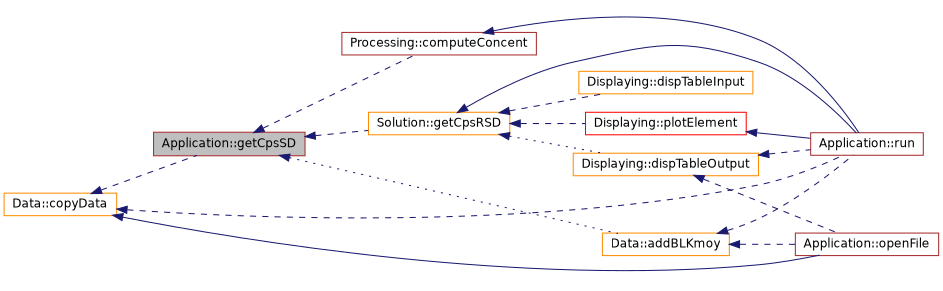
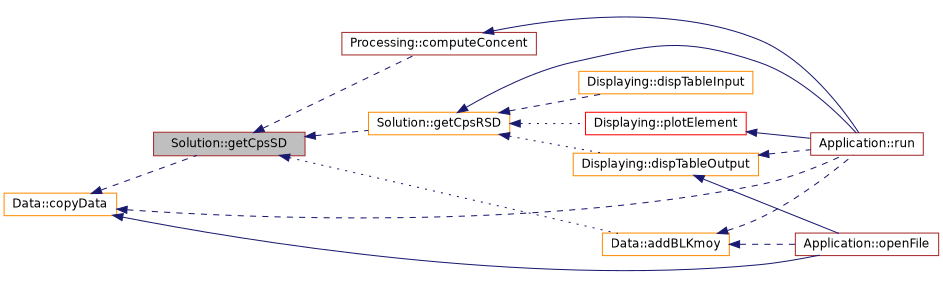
  digraph {
    rankdir=LR
    node [color=darkorange fillcolor=white fontname=Helvetica fontsize=12 shape=record style=filled]
    edge [color=midnightblue dir=back fontname=Helvetica fontsize=12 labelfontname=Helvetica labelfontsize=12 style=dashed]
-   n1 [color=brown fillcolor=grey75 fontcolor=black height=0.2 label="Application::getCpsSD" width=0.4]
+   n1 [color=brown fillcolor=grey75 fontcolor=black height=0.2 label="Solution::getCpsSD" width=0.4]
    n2 [height=0.2 label="Data::addBLKmoy" width=0.4]
    n3 [color=brown height=0.2 label="Processing::computeConcent" width=0.4]
    n4 [height=0.2 label="Solution::getCpsRSD" width=0.4]
    n5 [height=0.2 label="Data::copyData" width=0.4]
    n6 [color=brown height=0.2 label="Application::run" width=0.4]
    n7 [color=brown height=0.2 label="Application::openFile" width=0.4]
    n8 [height=0.2 label="Displaying::dispTableInput" width=0.4]
    n9 [height=0.2 label="Displaying::dispTableOutput" width=0.4]
    n10 [color=red height=0.2 label="Displaying::plotElement" width=0.4]
    n1 -> n2 [style=dotted]
    n1 -> n3
    n1 -> n4
    n2 -> n6
    n2 -> n7
    n3 -> n6 [style=solid]
    n4 -> n6 [style=solid]
    n4 -> n8
    n4 -> n9 [style=dotted]
-   n4 -> n10
+   n4 -> n10 [style=dotted]
    n5 -> n1
    n5 -> n6
    n5 -> n7 [style=solid]
    n9 -> n6
-   n9 -> n7
+   n9 -> n7 [style=solid]
    n10 -> n6 [style=solid]
  }
